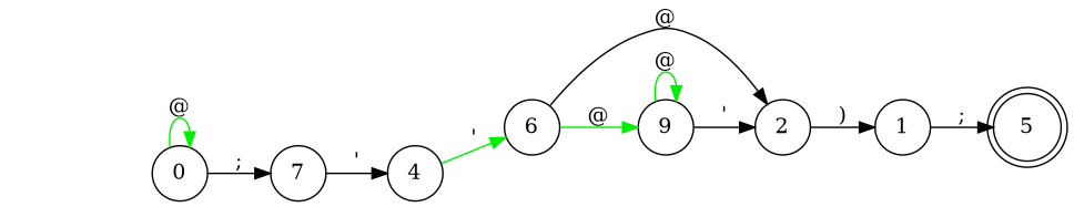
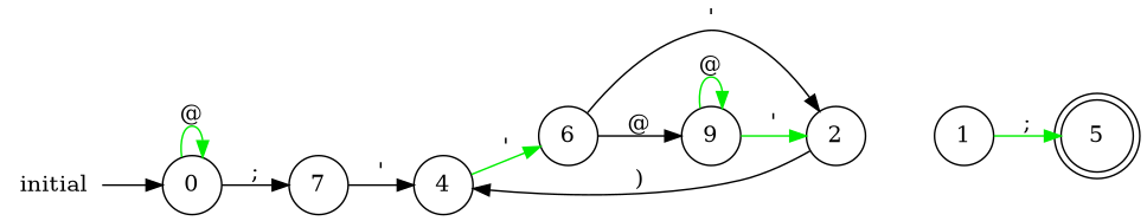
  digraph {
    rankdir=LR
    node [shape=circle]
    0
    7
    4
+   initial [shape=plaintext]
    6
    5 [shape=doublecircle]
    1
    2
    n9 [label=9]
    0 -> 0 [color=green2 label="@"]
    0 -> 7 [label=";"]
    7 -> 4 [label="'"]
    4 -> 6 [color=green2 label="'"]
-   6 -> 2 [label="@"]
-   6 -> n9 [color=green2 label="@"]
-   1 -> 5 [label=";"]
-   2 -> 1 [label=")"]
-   n9 -> 2 [label="'"]
+   initial -> 0
+   6 -> 2 [label="'"]
+   6 -> n9 [color=black label="@"]
+   1 -> 5 [label=";" color=green2]
+   2 -> 4 [label=")"]
+   n9 -> 2 [label="'" color=green2]
    n9 -> n9 [color=green2 label="@"]
  }
